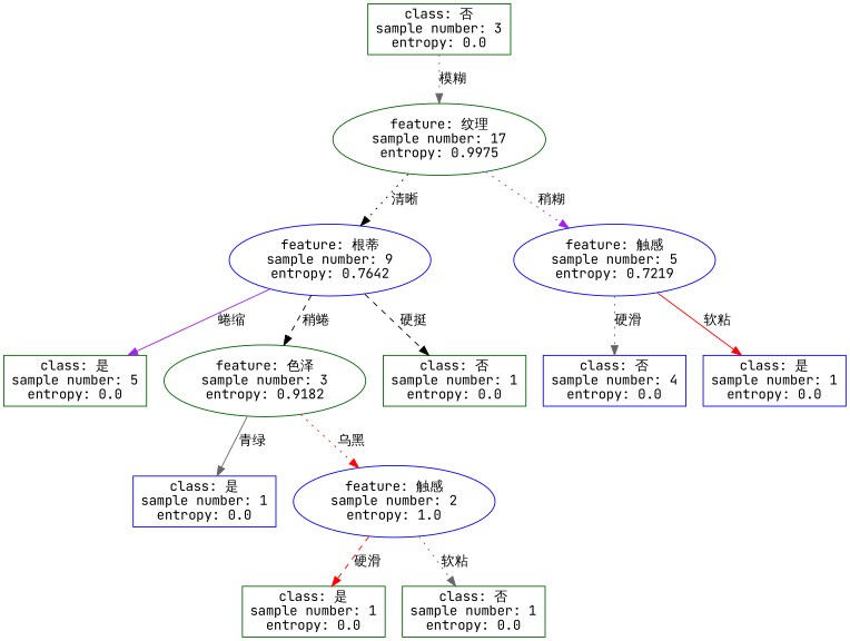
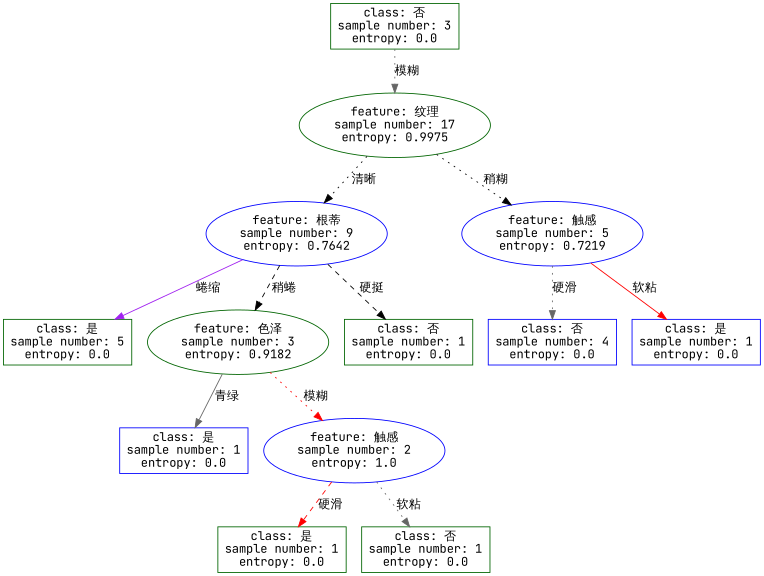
  digraph {
    fontname="JetBrains Mono"
    node [color=darkgreen fontname="JetBrains Mono" shape=box]
    edge [color=gray40 fontname="JetBrains Mono" style=dotted]
    n1 [label="feature: 纹理\nsample number: 17\nentropy: 0.9975" shape=""]
    n2 [color=blue label="feature: 根蒂\nsample number: 9\nentropy: 0.7642" shape=""]
    n3 [color=blue label="feature: 触感\nsample number: 5\nentropy: 0.7219" shape=""]
    n4 [label="class: 是\nsample number: 5\nentropy: 0.0"]
    n5 [label="feature: 色泽\nsample number: 3\nentropy: 0.9182" shape=""]
    n6 [label="class: 否\nsample number: 1\nentropy: 0.0"]
    n7 [color=blue label="class: 否\nsample number: 4\nentropy: 0.0"]
    n8 [color=blue label="class: 是\nsample number: 1\nentropy: 0.0"]
    n9 [label="class: 否\nsample number: 3\nentropy: 0.0"]
    n10 [color=blue label="class: 是\nsample number: 1\nentropy: 0.0"]
    n11 [color=blue label="feature: 触感\nsample number: 2\nentropy: 1.0" shape=""]
    n12 [label="class: 是\nsample number: 1\nentropy: 0.0"]
    n13 [label="class: 否\nsample number: 1\nentropy: 0.0"]
    n1 -> n2 [color=black label="清晰"]
-   n1 -> n3 [color=purple label="稍糊"]
+   n1 -> n3 [color=black label="稍糊"]
    n2 -> n4 [color=purple label="蜷缩" style=solid]
    n2 -> n5 [color=black label="稍蜷" style=dashed]
    n2 -> n6 [color=black label="硬挺" style=dashed]
    n3 -> n7 [label="硬滑"]
    n3 -> n8 [color=red label="软粘" style=solid]
    n5 -> n10 [label="青绿" style=solid]
-   n5 -> n11 [color=red label="乌黑"]
+   n5 -> n11 [color=red label="模糊"]
    n9 -> n1 [label="模糊"]
    n11 -> n12 [color=red label="硬滑" style=dashed]
    n11 -> n13 [label="软粘"]
  }
